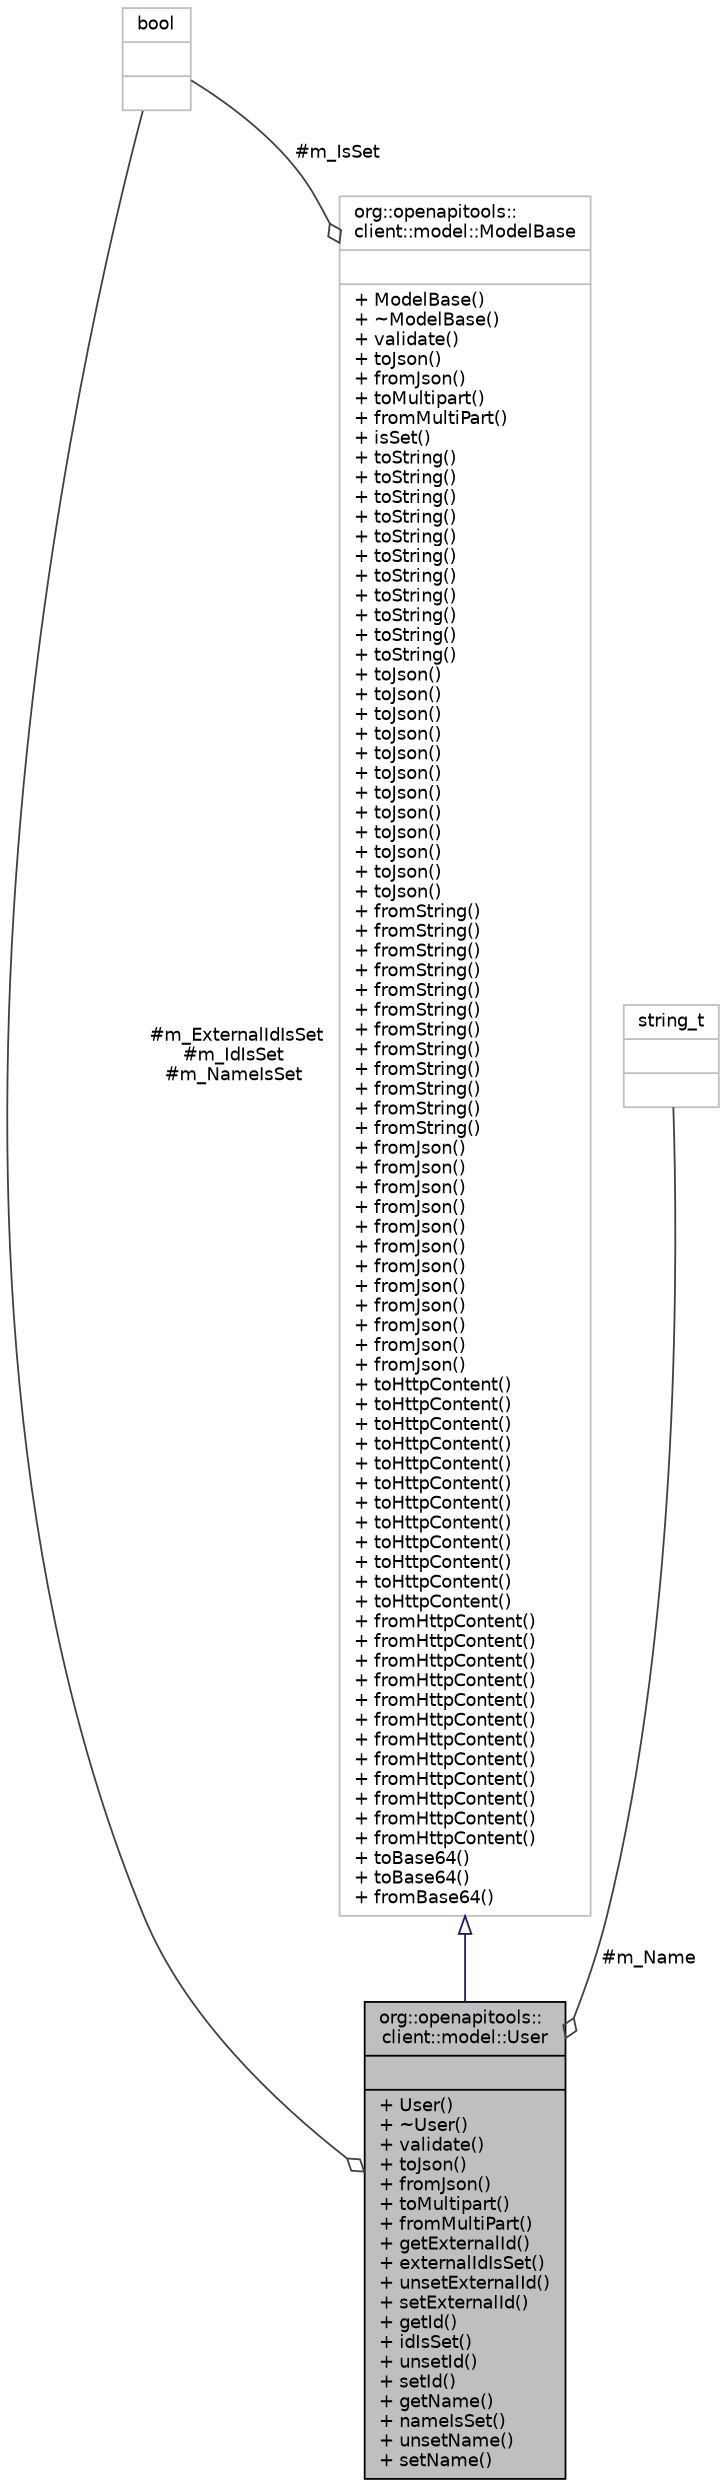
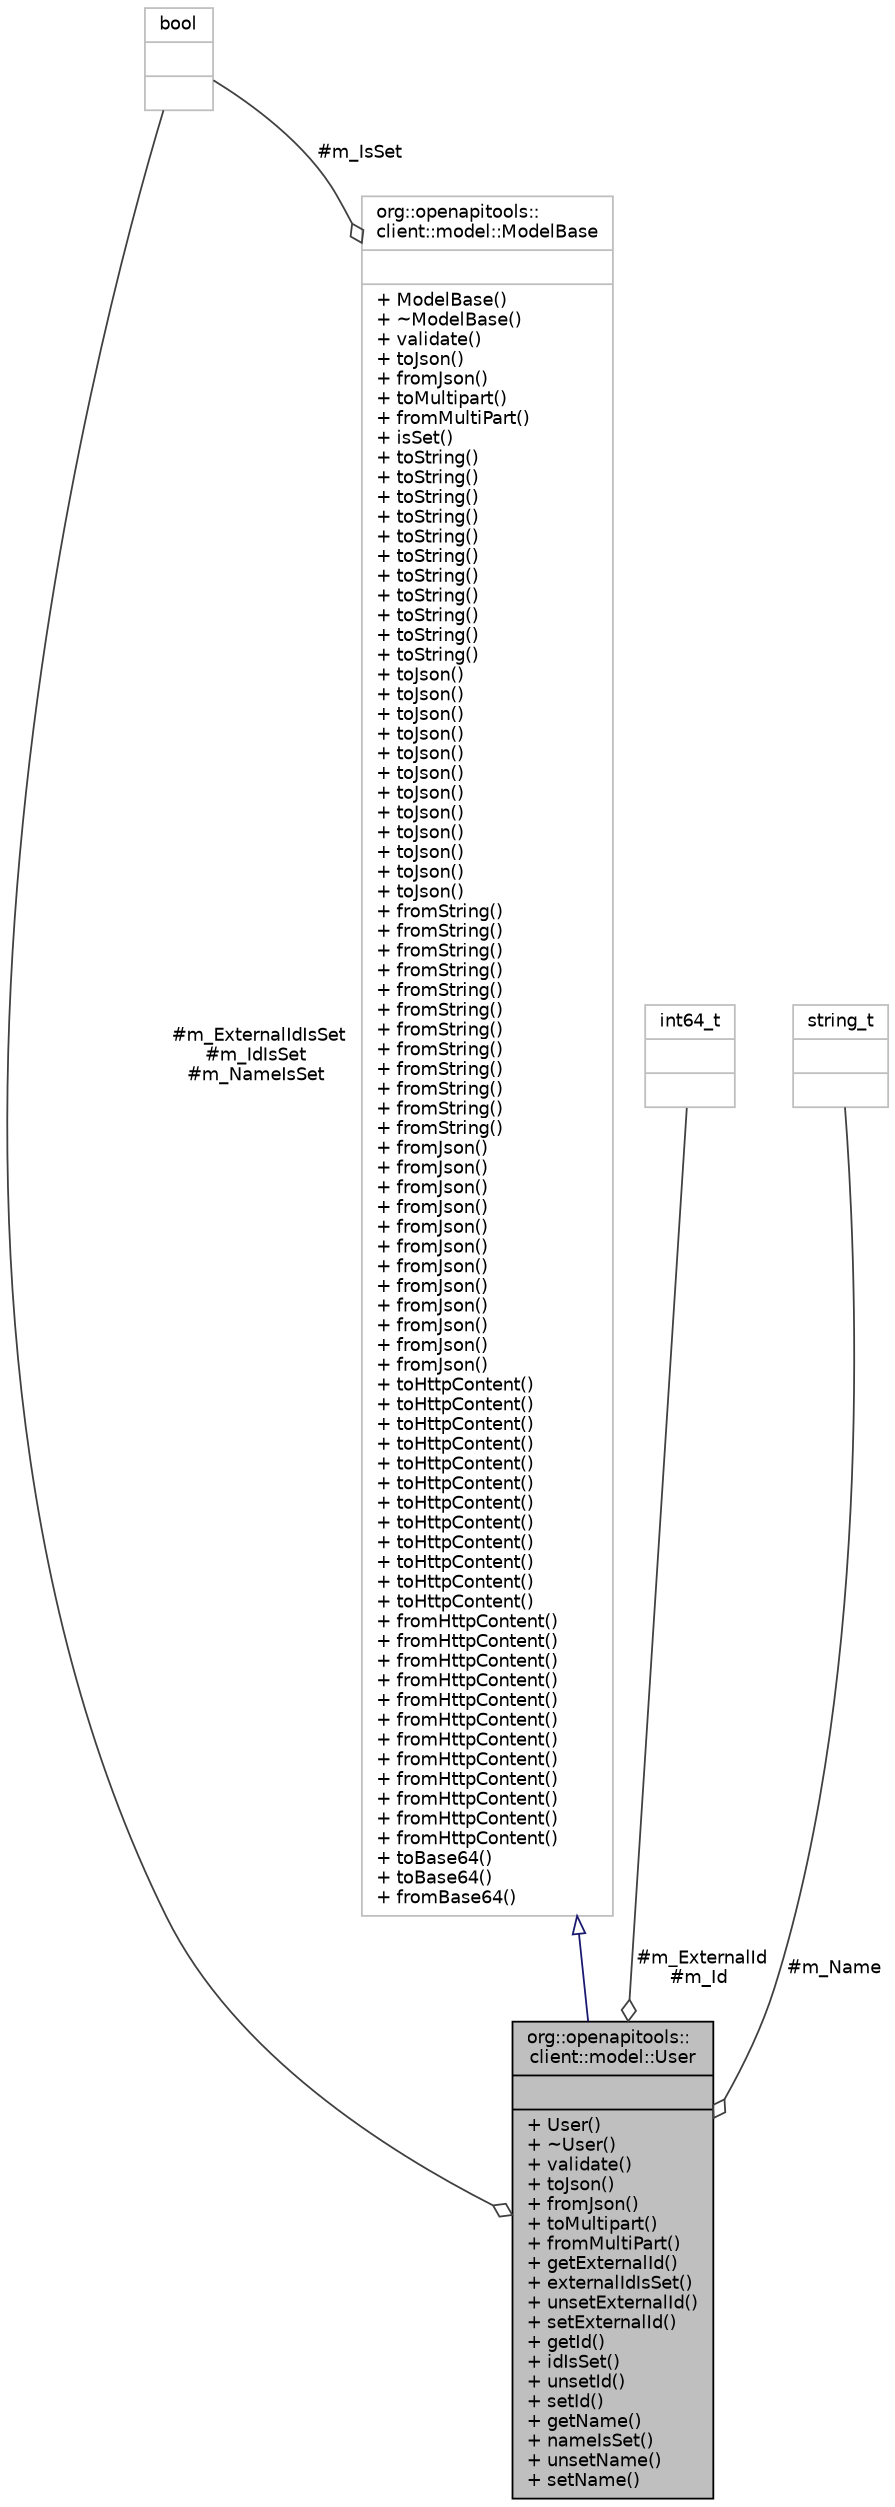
  digraph {
    node [color=grey75 fontname=Helvetica fontsize=10 shape=record]
    edge [color=grey25 fontname=Helvetica fontsize=10 labelfontname=Helvetica labelfontsize=10 style=solid arrowhead=odiamond]
    n1 [color=black fillcolor=grey75 fontcolor=black height=0.2 label="{org::openapitools::\lclient::model::User\n||+ User()\l+ ~User()\l+ validate()\l+ toJson()\l+ fromJson()\l+ toMultipart()\l+ fromMultiPart()\l+ getExternalId()\l+ externalIdIsSet()\l+ unsetExternalId()\l+ setExternalId()\l+ getId()\l+ idIsSet()\l+ unsetId()\l+ setId()\l+ getName()\l+ nameIsSet()\l+ unsetName()\l+ setName()\l}" style=filled width=0.4]
    n2 [height=0.2 label="{org::openapitools::\lclient::model::ModelBase\n||+ ModelBase()\l+ ~ModelBase()\l+ validate()\l+ toJson()\l+ fromJson()\l+ toMultipart()\l+ fromMultiPart()\l+ isSet()\l+ toString()\l+ toString()\l+ toString()\l+ toString()\l+ toString()\l+ toString()\l+ toString()\l+ toString()\l+ toString()\l+ toString()\l+ toString()\l+ toJson()\l+ toJson()\l+ toJson()\l+ toJson()\l+ toJson()\l+ toJson()\l+ toJson()\l+ toJson()\l+ toJson()\l+ toJson()\l+ toJson()\l+ toJson()\l+ fromString()\l+ fromString()\l+ fromString()\l+ fromString()\l+ fromString()\l+ fromString()\l+ fromString()\l+ fromString()\l+ fromString()\l+ fromString()\l+ fromString()\l+ fromString()\l+ fromJson()\l+ fromJson()\l+ fromJson()\l+ fromJson()\l+ fromJson()\l+ fromJson()\l+ fromJson()\l+ fromJson()\l+ fromJson()\l+ fromJson()\l+ fromJson()\l+ fromJson()\l+ toHttpContent()\l+ toHttpContent()\l+ toHttpContent()\l+ toHttpContent()\l+ toHttpContent()\l+ toHttpContent()\l+ toHttpContent()\l+ toHttpContent()\l+ toHttpContent()\l+ toHttpContent()\l+ toHttpContent()\l+ toHttpContent()\l+ fromHttpContent()\l+ fromHttpContent()\l+ fromHttpContent()\l+ fromHttpContent()\l+ fromHttpContent()\l+ fromHttpContent()\l+ fromHttpContent()\l+ fromHttpContent()\l+ fromHttpContent()\l+ fromHttpContent()\l+ fromHttpContent()\l+ fromHttpContent()\l+ toBase64()\l+ toBase64()\l+ fromBase64()\l}" width=0.4]
    n3 [height=0.2 label="{bool\n||}" width=0.4]
+   n4 [height=0.2 label="{int64_t\n||}" width=0.4]
    n5 [height=0.2 label="{string_t\n||}" width=0.4]
    n2 -> n1 [arrowtail=onormal color=midnightblue dir=back arrowhead=""]
    n3 -> n1 [label=" #m_ExternalIdIsSet\n#m_IdIsSet\n#m_NameIsSet"]
    n3 -> n2 [label=" #m_IsSet"]
+   n4 -> n1 [label=" #m_ExternalId\n#m_Id"]
    n5 -> n1 [label=" #m_Name"]
  }
